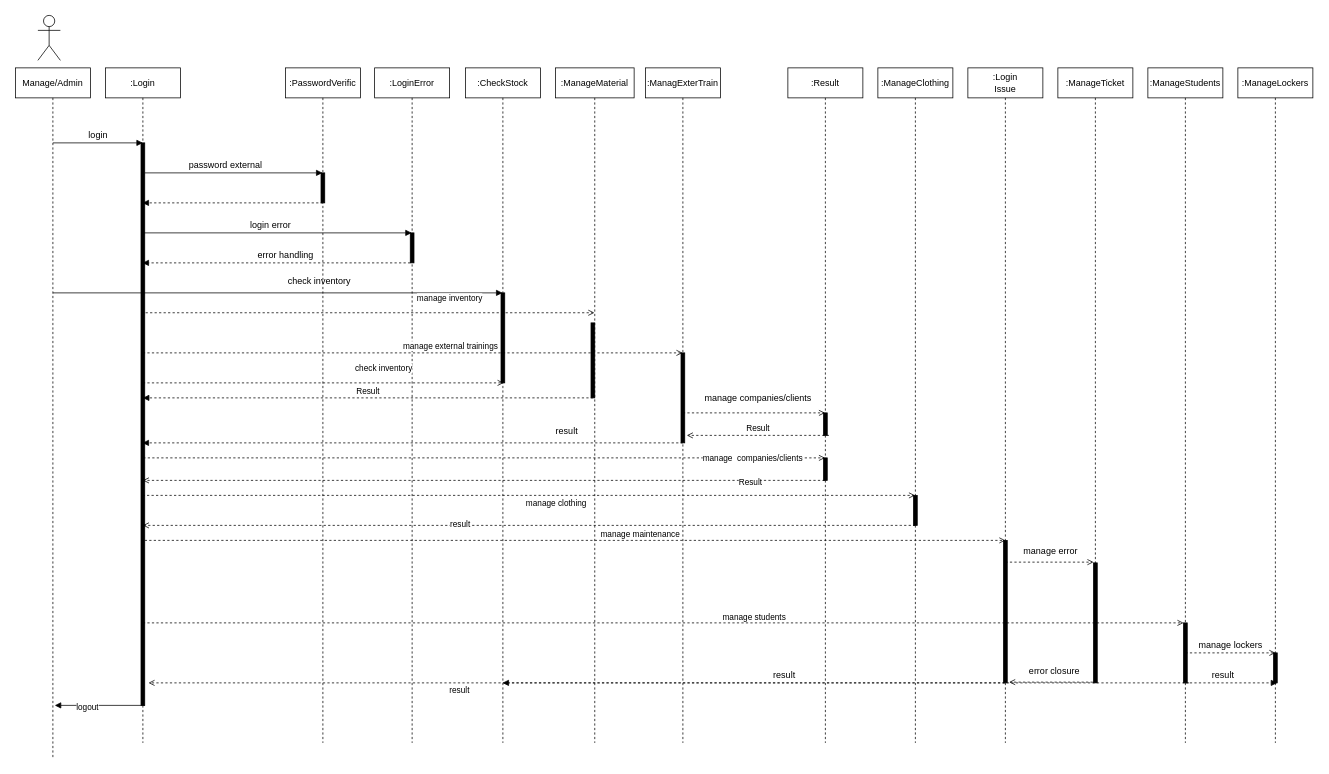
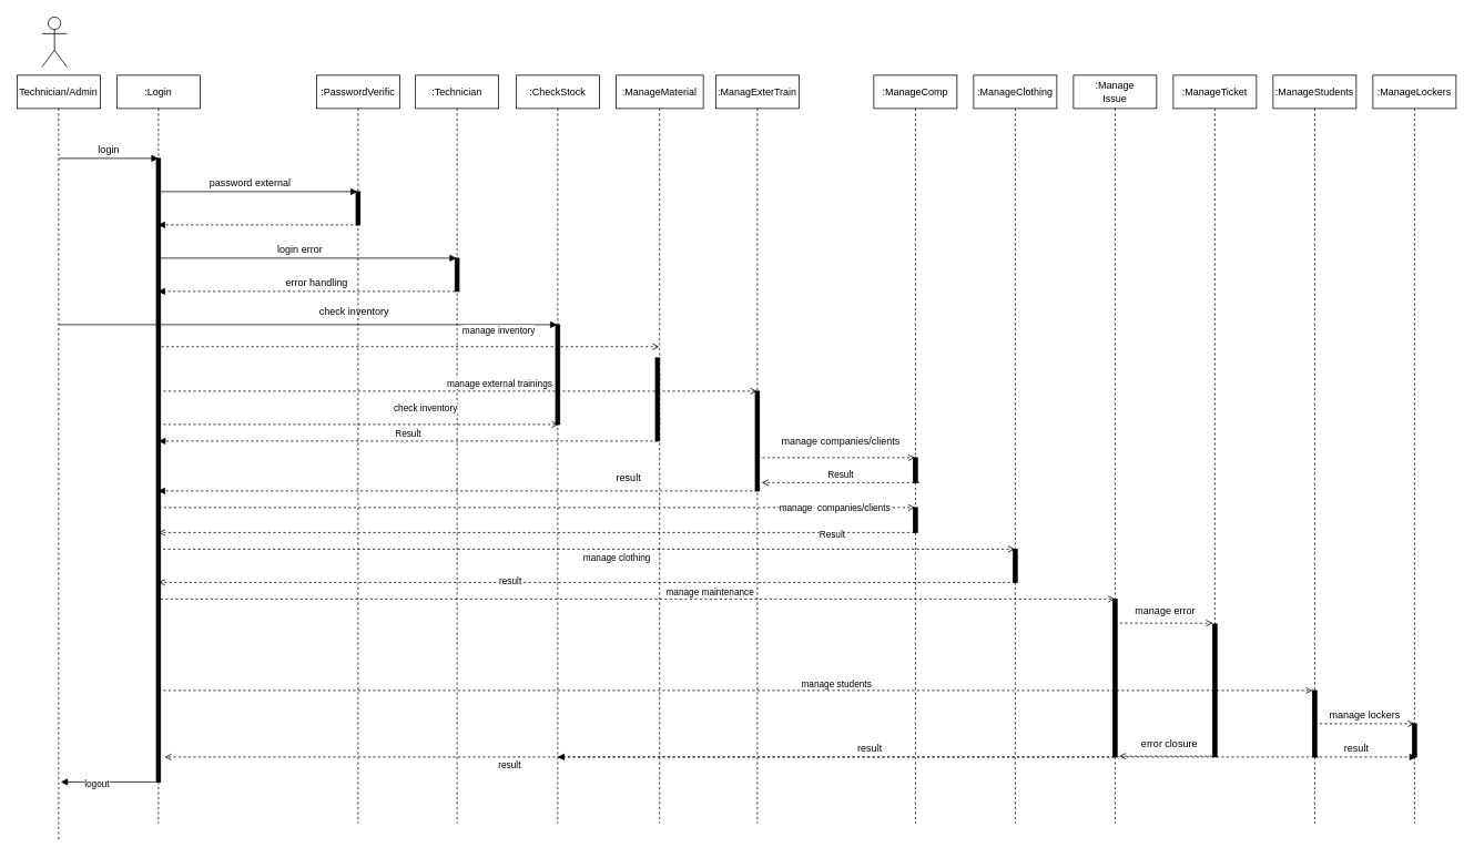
  <mxCell id="0" />
  <mxCell id="1" parent="0" />
  <mxCell id="2" value="" style="shape=umlActor;verticalLabelPosition=bottom;verticalAlign=top;html=1;" parent="1" vertex="1"><mxGeometry x="50" y="20" width="30" height="60" as="geometry" /></mxCell>
  <mxCell id="3" value=":Login" style="shape=umlLifeline;perimeter=lifelinePerimeter;whiteSpace=wrap;html=1;container=1;collapsible=0;recursiveResize=0;outlineConnect=0;" parent="1" vertex="1"><mxGeometry x="140" y="90" width="100" height="900" as="geometry" /></mxCell>
  <mxCell id="4" value="" style="html=1;points=[];perimeter=orthogonalPerimeter;fillColor=strokeColor;" parent="3" vertex="1"><mxGeometry x="47.5" y="100" width="5" height="750" as="geometry" /></mxCell>
  <mxCell id="5" value="" style="html=1;verticalAlign=bottom;labelBackgroundColor=none;endArrow=block;endFill=1;" parent="3" edge="1"><mxGeometry width="160" relative="1" as="geometry"><mxPoint x="-70" y="100" as="sourcePoint" /><mxPoint x="50" y="100" as="targetPoint" /></mxGeometry></mxCell>
  <mxCell id="6" value="" style="html=1;verticalAlign=bottom;labelBackgroundColor=none;endArrow=block;endFill=1;" parent="3" target="10" edge="1"><mxGeometry width="160" relative="1" as="geometry"><mxPoint x="52.5" y="140" as="sourcePoint" /><mxPoint x="212.5" y="140" as="targetPoint" /></mxGeometry></mxCell>
  <mxCell id="7" value="" style="html=1;verticalAlign=bottom;labelBackgroundColor=none;endArrow=block;endFill=1;" parent="3" target="16" edge="1"><mxGeometry width="160" relative="1" as="geometry"><mxPoint x="-70" y="300" as="sourcePoint" /><mxPoint x="90" y="300" as="targetPoint" /></mxGeometry></mxCell>
  <mxCell id="8" value="" style="html=1;verticalAlign=bottom;labelBackgroundColor=none;endArrow=block;endFill=1;" parent="3" edge="1"><mxGeometry width="160" relative="1" as="geometry"><mxPoint x="52.5" y="850" as="sourcePoint" /><mxPoint x="-67.5" y="850" as="targetPoint" /></mxGeometry></mxCell>
  <mxCell id="9" value="logout" style="edgeLabel;html=1;align=center;verticalAlign=middle;resizable=0;points=[];" parent="8" vertex="1" connectable="0"><mxGeometry x="0.282" y="2" relative="1" as="geometry"><mxPoint as="offset" /></mxGeometry></mxCell>
  <mxCell id="10" value=":PasswordVerific" style="shape=umlLifeline;perimeter=lifelinePerimeter;whiteSpace=wrap;html=1;container=1;collapsible=0;recursiveResize=0;outlineConnect=0;" parent="1" vertex="1"><mxGeometry x="380" y="90" width="100" height="900" as="geometry" /></mxCell>
  <mxCell id="11" value="" style="html=1;points=[];perimeter=orthogonalPerimeter;fillColor=strokeColor;" parent="10" vertex="1"><mxGeometry x="47.5" y="140" width="5" height="40" as="geometry" /></mxCell>
  <mxCell id="12" value="" style="html=1;verticalAlign=bottom;labelBackgroundColor=none;endArrow=block;endFill=1;dashed=1;" parent="10" target="3" edge="1"><mxGeometry width="160" relative="1" as="geometry"><mxPoint x="166.5" y="260" as="sourcePoint" /><mxPoint x="-74" y="260" as="targetPoint" /></mxGeometry></mxCell>
  <mxCell id="13" value="check inventory" style="text;html=1;align=center;verticalAlign=middle;resizable=0;points=[];autosize=1;strokeColor=none;fillColor=none;" parent="10" vertex="1"><mxGeometry x="-10" y="270" width="110" height="30" as="geometry" /></mxCell>
- <mxCell id="14" value=":LoginError" style="shape=umlLifeline;perimeter=lifelinePerimeter;whiteSpace=wrap;html=1;container=1;collapsible=0;recursiveResize=0;outlineConnect=0;" parent="1" vertex="1"><mxGeometry x="499" y="90" width="100" height="900" as="geometry" /></mxCell>
+ <mxCell id="14" value=":Technician" style="shape=umlLifeline;perimeter=lifelinePerimeter;whiteSpace=wrap;html=1;container=1;collapsible=0;recursiveResize=0;outlineConnect=0;" parent="1" vertex="1"><mxGeometry x="499" y="90" width="100" height="900" as="geometry" /></mxCell>
  <mxCell id="15" value="" style="html=1;points=[];perimeter=orthogonalPerimeter;fillColor=strokeColor;" parent="14" vertex="1"><mxGeometry x="47.5" y="220" width="5" height="40" as="geometry" /></mxCell>
  <mxCell id="16" value=":CheckStock" style="shape=umlLifeline;perimeter=lifelinePerimeter;whiteSpace=wrap;html=1;container=1;collapsible=0;recursiveResize=0;outlineConnect=0;" parent="1" vertex="1"><mxGeometry x="620" y="90" width="100" height="900" as="geometry" /></mxCell>
  <mxCell id="17" value="" style="html=1;points=[];perimeter=orthogonalPerimeter;fillColor=strokeColor;" parent="16" vertex="1"><mxGeometry x="47.5" y="300" width="5" height="120" as="geometry" /></mxCell>
  <mxCell id="18" value="Result" style="html=1;verticalAlign=bottom;labelBackgroundColor=none;endArrow=block;endFill=1;dashed=1;" parent="16" edge="1"><mxGeometry width="160" relative="1" as="geometry"><mxPoint x="170.25" y="440" as="sourcePoint" /><mxPoint x="-430" y="440" as="targetPoint" /></mxGeometry></mxCell>
  <mxCell id="19" value=":ManageMaterial" style="shape=umlLifeline;perimeter=lifelinePerimeter;whiteSpace=wrap;html=1;container=1;collapsible=0;recursiveResize=0;outlineConnect=0;" parent="1" vertex="1"><mxGeometry x="740" y="90" width="105" height="900" as="geometry" /></mxCell>
  <mxCell id="20" value="" style="html=1;points=[];perimeter=orthogonalPerimeter;fillColor=strokeColor;" parent="19" vertex="1"><mxGeometry x="47.5" y="340" width="5" height="100" as="geometry" /></mxCell>
  <mxCell id="21" value="result" style="text;html=1;align=center;verticalAlign=middle;resizable=0;points=[];autosize=1;strokeColor=none;fillColor=none;" parent="19" vertex="1"><mxGeometry x="-10" y="470" width="50" height="30" as="geometry" /></mxCell>
  <mxCell id="22" value=":ManagExterTrain" style="shape=umlLifeline;perimeter=lifelinePerimeter;whiteSpace=wrap;html=1;container=1;collapsible=0;recursiveResize=0;outlineConnect=0;" parent="1" vertex="1"><mxGeometry x="860" y="90" width="100" height="900" as="geometry" /></mxCell>
  <mxCell id="23" value="" style="html=1;points=[];perimeter=orthogonalPerimeter;fillColor=strokeColor;" parent="22" vertex="1"><mxGeometry x="47.5" y="380" width="5" height="120" as="geometry" /></mxCell>
- <mxCell id="24" value=":Result" style="shape=umlLifeline;perimeter=lifelinePerimeter;whiteSpace=wrap;html=1;container=1;collapsible=0;recursiveResize=0;outlineConnect=0;" parent="1" vertex="1"><mxGeometry x="1050" y="90" width="100" height="900" as="geometry" /></mxCell>
+ <mxCell id="24" value=":ManageComp" style="shape=umlLifeline;perimeter=lifelinePerimeter;whiteSpace=wrap;html=1;container=1;collapsible=0;recursiveResize=0;outlineConnect=0;" parent="1" vertex="1"><mxGeometry x="1050" y="90" width="100" height="900" as="geometry" /></mxCell>
  <mxCell id="25" value="" style="html=1;points=[];perimeter=orthogonalPerimeter;fillColor=strokeColor;" parent="24" vertex="1"><mxGeometry x="47.5" y="460" width="5" height="30" as="geometry" /></mxCell>
  <mxCell id="26" value="Result" style="html=1;verticalAlign=bottom;labelBackgroundColor=none;endArrow=open;endFill=0;dashed=1;" parent="24" edge="1"><mxGeometry width="160" relative="1" as="geometry"><mxPoint x="54.75" y="490" as="sourcePoint" /><mxPoint x="-134.75" y="490" as="targetPoint" /></mxGeometry></mxCell>
  <mxCell id="27" value="" style="html=1;points=[];perimeter=orthogonalPerimeter;fillColor=strokeColor;" parent="24" vertex="1"><mxGeometry x="47.5" y="520" width="5" height="30" as="geometry" /></mxCell>
  <mxCell id="28" value=":ManageClothing" style="shape=umlLifeline;perimeter=lifelinePerimeter;whiteSpace=wrap;html=1;container=1;collapsible=0;recursiveResize=0;outlineConnect=0;" parent="1" vertex="1"><mxGeometry x="1170" y="90" width="100" height="900" as="geometry" /></mxCell>
  <mxCell id="29" value="" style="html=1;points=[];perimeter=orthogonalPerimeter;fillColor=strokeColor;" parent="28" vertex="1"><mxGeometry x="47.5" y="570" width="5" height="40" as="geometry" /></mxCell>
  <mxCell id="30" value="" style="html=1;verticalAlign=bottom;labelBackgroundColor=none;endArrow=open;endFill=0;dashed=1;" parent="28" edge="1"><mxGeometry width="160" relative="1" as="geometry"><mxPoint x="-977.5" y="630" as="sourcePoint" /><mxPoint x="170" y="630" as="targetPoint" /></mxGeometry></mxCell>
  <mxCell id="31" value="manage maintenance" style="edgeLabel;html=1;align=center;verticalAlign=middle;resizable=0;points=[];" parent="30" vertex="1" connectable="0"><mxGeometry x="0.289" y="9" relative="1" as="geometry"><mxPoint x="-80" as="offset" /></mxGeometry></mxCell>
- <mxCell id="32" value=":Login&lt;br&gt;Issue" style="shape=umlLifeline;perimeter=lifelinePerimeter;whiteSpace=wrap;html=1;container=1;collapsible=0;recursiveResize=0;outlineConnect=0;" parent="1" vertex="1"><mxGeometry x="1290" y="90" width="100" height="900" as="geometry" /></mxCell>
+ <mxCell id="32" value=":Manage&lt;br&gt;Issue" style="shape=umlLifeline;perimeter=lifelinePerimeter;whiteSpace=wrap;html=1;container=1;collapsible=0;recursiveResize=0;outlineConnect=0;" parent="1" vertex="1"><mxGeometry x="1290" y="90" width="100" height="900" as="geometry" /></mxCell>
  <mxCell id="33" value="" style="html=1;points=[];perimeter=orthogonalPerimeter;fillColor=strokeColor;" parent="32" vertex="1"><mxGeometry x="47.5" y="630" width="5" height="190" as="geometry" /></mxCell>
  <mxCell id="34" value="" style="html=1;verticalAlign=bottom;labelBackgroundColor=none;endArrow=open;endFill=0;dashed=1;" parent="32" edge="1"><mxGeometry width="160" relative="1" as="geometry"><mxPoint x="50" y="659" as="sourcePoint" /><mxPoint x="167.5" y="659" as="targetPoint" /></mxGeometry></mxCell>
  <mxCell id="35" value=":ManageTicket" style="shape=umlLifeline;perimeter=lifelinePerimeter;whiteSpace=wrap;html=1;container=1;collapsible=0;recursiveResize=0;outlineConnect=0;" parent="1" vertex="1"><mxGeometry x="1410" y="90" width="100" height="820" as="geometry" /></mxCell>
  <mxCell id="36" value="" style="html=1;points=[];perimeter=orthogonalPerimeter;fillColor=strokeColor;" parent="35" vertex="1"><mxGeometry x="47.5" y="660" width="5" height="160" as="geometry" /></mxCell>
  <mxCell id="37" value="" style="html=1;verticalAlign=bottom;labelBackgroundColor=none;endArrow=open;endFill=0;dashed=1;" parent="35" edge="1"><mxGeometry width="160" relative="1" as="geometry"><mxPoint x="-1220" y="740" as="sourcePoint" /><mxPoint x="167.5" y="740" as="targetPoint" /></mxGeometry></mxCell>
  <mxCell id="38" value="manage students" style="edgeLabel;html=1;align=center;verticalAlign=middle;resizable=0;points=[];" parent="37" vertex="1" connectable="0"><mxGeometry x="0.289" y="9" relative="1" as="geometry"><mxPoint x="-80" as="offset" /></mxGeometry></mxCell>
  <mxCell id="39" value="" style="html=1;verticalAlign=bottom;labelBackgroundColor=none;endArrow=open;endFill=0;dashed=1;" parent="35" edge="1"><mxGeometry width="160" relative="1" as="geometry"><mxPoint x="52.5" y="819" as="sourcePoint" /><mxPoint x="-65" y="819" as="targetPoint" /></mxGeometry></mxCell>
  <mxCell id="40" value="error closure" style="text;html=1;align=center;verticalAlign=middle;resizable=0;points=[];autosize=1;strokeColor=none;fillColor=none;" parent="35" vertex="1"><mxGeometry x="-50" y="790" width="90" height="30" as="geometry" /></mxCell>
  <mxCell id="41" value=":ManageStudents" style="shape=umlLifeline;perimeter=lifelinePerimeter;whiteSpace=wrap;html=1;container=1;collapsible=0;recursiveResize=0;outlineConnect=0;" parent="1" vertex="1"><mxGeometry x="1530" y="90" width="100" height="900" as="geometry" /></mxCell>
  <mxCell id="42" value="" style="html=1;points=[];perimeter=orthogonalPerimeter;fillColor=strokeColor;" parent="41" vertex="1"><mxGeometry x="47.5" y="740" width="5" height="80" as="geometry" /></mxCell>
  <mxCell id="43" value=":ManageLockers" style="shape=umlLifeline;perimeter=lifelinePerimeter;whiteSpace=wrap;html=1;container=1;collapsible=0;recursiveResize=0;outlineConnect=0;" parent="1" vertex="1"><mxGeometry x="1650" y="90" width="100" height="900" as="geometry" /></mxCell>
  <mxCell id="44" value="" style="html=1;points=[];perimeter=orthogonalPerimeter;fillColor=strokeColor;" parent="43" vertex="1"><mxGeometry x="47.5" y="780" width="5" height="40" as="geometry" /></mxCell>
- <mxCell id="45" value="&lt;span style=&quot;&quot;&gt;Manage/Admin&lt;/span&gt;" style="shape=umlLifeline;perimeter=lifelinePerimeter;whiteSpace=wrap;html=1;container=1;collapsible=0;recursiveResize=0;outlineConnect=0;" parent="1" vertex="1"><mxGeometry x="20" y="90" width="100" height="920" as="geometry" /></mxCell>
+ <mxCell id="45" value="&lt;span style=&quot;&quot;&gt;Technician/Admin&lt;/span&gt;" style="shape=umlLifeline;perimeter=lifelinePerimeter;whiteSpace=wrap;html=1;container=1;collapsible=0;recursiveResize=0;outlineConnect=0;" parent="1" vertex="1"><mxGeometry x="20" y="90" width="100" height="920" as="geometry" /></mxCell>
  <mxCell id="46" value="login" style="text;html=1;align=center;verticalAlign=middle;resizable=0;points=[];autosize=1;strokeColor=none;fillColor=none;" parent="1" vertex="1"><mxGeometry x="105" y="165" width="50" height="30" as="geometry" /></mxCell>
  <mxCell id="47" value="password external" style="text;html=1;align=center;verticalAlign=middle;resizable=0;points=[];autosize=1;strokeColor=none;fillColor=none;" parent="1" vertex="1"><mxGeometry x="230" y="205" width="140" height="30" as="geometry" /></mxCell>
  <mxCell id="48" value="" style="html=1;verticalAlign=bottom;labelBackgroundColor=none;endArrow=block;endFill=1;dashed=1;" parent="1" target="3" edge="1"><mxGeometry width="160" relative="1" as="geometry"><mxPoint x="430" y="270" as="sourcePoint" /><mxPoint x="270" y="270" as="targetPoint" /></mxGeometry></mxCell>
  <mxCell id="49" value="" style="html=1;verticalAlign=bottom;labelBackgroundColor=none;endArrow=block;endFill=1;" parent="1" target="14" edge="1"><mxGeometry width="160" relative="1" as="geometry"><mxPoint x="190" y="310" as="sourcePoint" /><mxPoint x="350" y="310" as="targetPoint" /></mxGeometry></mxCell>
  <mxCell id="50" value="login error" style="text;html=1;align=center;verticalAlign=middle;resizable=0;points=[];autosize=1;strokeColor=none;fillColor=none;" parent="1" vertex="1"><mxGeometry x="320" y="285" width="80" height="30" as="geometry" /></mxCell>
  <mxCell id="51" value="error handling" style="text;html=1;align=center;verticalAlign=middle;resizable=0;points=[];autosize=1;strokeColor=none;fillColor=none;" parent="1" vertex="1"><mxGeometry x="330" y="325" width="100" height="30" as="geometry" /></mxCell>
  <mxCell id="52" value="" style="html=1;verticalAlign=bottom;labelBackgroundColor=none;endArrow=open;endFill=0;dashed=1;" parent="1" target="22" edge="1"><mxGeometry width="160" relative="1" as="geometry"><mxPoint x="190" y="470" as="sourcePoint" /><mxPoint x="791" y="470" as="targetPoint" /></mxGeometry></mxCell>
  <mxCell id="53" value="manage external trainings" style="edgeLabel;html=1;align=center;verticalAlign=middle;resizable=0;points=[];" parent="52" vertex="1" connectable="0"><mxGeometry x="-0.924" y="7" relative="1" as="geometry"><mxPoint x="382" y="-3" as="offset" /></mxGeometry></mxCell>
  <mxCell id="54" value="" style="html=1;verticalAlign=bottom;labelBackgroundColor=none;endArrow=open;endFill=0;dashed=1;" parent="1" edge="1"><mxGeometry width="160" relative="1" as="geometry"><mxPoint x="190" y="510" as="sourcePoint" /><mxPoint x="671" y="510" as="targetPoint" /></mxGeometry></mxCell>
  <mxCell id="55" value="check inventory" style="edgeLabel;html=1;align=center;verticalAlign=middle;resizable=0;points=[];" parent="54" vertex="1" connectable="0"><mxGeometry x="-0.924" y="7" relative="1" as="geometry"><mxPoint x="302" y="-13" as="offset" /></mxGeometry></mxCell>
  <mxCell id="56" value="" style="html=1;verticalAlign=bottom;labelBackgroundColor=none;endArrow=block;endFill=1;dashed=1;" parent="1" target="3" edge="1"><mxGeometry width="160" relative="1" as="geometry"><mxPoint x="910" y="590" as="sourcePoint" /><mxPoint x="750" y="590" as="targetPoint" /></mxGeometry></mxCell>
  <mxCell id="57" value="" style="html=1;verticalAlign=bottom;labelBackgroundColor=none;endArrow=open;endFill=0;dashed=1;" parent="1" target="24" edge="1"><mxGeometry width="160" relative="1" as="geometry"><mxPoint x="910" y="550" as="sourcePoint" /><mxPoint x="1070" y="550" as="targetPoint" /></mxGeometry></mxCell>
  <mxCell id="58" value="manage companies/clients" style="text;html=1;align=center;verticalAlign=middle;resizable=0;points=[];autosize=1;strokeColor=none;fillColor=none;" parent="1" vertex="1"><mxGeometry x="925" y="515" width="170" height="30" as="geometry" /></mxCell>
  <mxCell id="59" value="" style="html=1;verticalAlign=bottom;labelBackgroundColor=none;endArrow=open;endFill=0;dashed=1;" parent="1" source="3" target="28" edge="1"><mxGeometry width="160" relative="1" as="geometry"><mxPoint x="1030" y="630" as="sourcePoint" /><mxPoint x="1219.5" y="630" as="targetPoint" /><Array as="points"><mxPoint x="1190" y="660" /></Array></mxGeometry></mxCell>
  <mxCell id="60" value="manage clothing" style="edgeLabel;html=1;align=center;verticalAlign=middle;resizable=0;points=[];" parent="59" vertex="1" connectable="0"><mxGeometry x="0.289" y="9" relative="1" as="geometry"><mxPoint x="-113" y="19" as="offset" /></mxGeometry></mxCell>
  <mxCell id="61" value="manage error" style="text;html=1;align=center;verticalAlign=middle;resizable=0;points=[];autosize=1;strokeColor=none;fillColor=none;" parent="1" vertex="1"><mxGeometry x="1350" y="720" width="100" height="30" as="geometry" /></mxCell>
  <mxCell id="62" value="" style="html=1;verticalAlign=bottom;labelBackgroundColor=none;endArrow=block;endFill=1;dashed=1;exitX=0.34;exitY=1;exitDx=0;exitDy=0;exitPerimeter=0;" parent="1" source="33" target="16" edge="1"><mxGeometry width="160" relative="1" as="geometry"><mxPoint x="1340" y="790" as="sourcePoint" /><mxPoint x="1180" y="790" as="targetPoint" /><Array as="points"><mxPoint x="1260" y="910" /></Array></mxGeometry></mxCell>
  <mxCell id="63" value="result" style="text;html=1;align=center;verticalAlign=middle;resizable=0;points=[];autosize=1;strokeColor=none;fillColor=none;" parent="1" vertex="1"><mxGeometry x="1020" y="885" width="50" height="30" as="geometry" /></mxCell>
  <mxCell id="64" value="" style="html=1;verticalAlign=bottom;labelBackgroundColor=none;endArrow=open;endFill=0;dashed=1;" parent="1" edge="1"><mxGeometry width="160" relative="1" as="geometry"><mxPoint x="1580" y="870" as="sourcePoint" /><mxPoint x="1700" y="870" as="targetPoint" /></mxGeometry></mxCell>
  <mxCell id="65" value="manage lockers" style="text;html=1;align=center;verticalAlign=middle;resizable=0;points=[];autosize=1;strokeColor=none;fillColor=none;" parent="1" vertex="1"><mxGeometry x="1585" y="845" width="110" height="30" as="geometry" /></mxCell>
  <mxCell id="66" value="" style="html=1;verticalAlign=bottom;labelBackgroundColor=none;endArrow=block;endFill=1;dashed=1;" parent="1" edge="1"><mxGeometry width="160" relative="1" as="geometry"><mxPoint x="1580" y="910" as="sourcePoint" /><mxPoint x="1702.5" y="910" as="targetPoint" /></mxGeometry></mxCell>
  <mxCell id="67" value="result" style="text;html=1;align=center;verticalAlign=middle;resizable=0;points=[];autosize=1;strokeColor=none;fillColor=none;" parent="1" vertex="1"><mxGeometry x="1605" y="885" width="50" height="30" as="geometry" /></mxCell>
  <mxCell id="68" value="" style="html=1;verticalAlign=bottom;labelBackgroundColor=none;endArrow=open;endFill=0;dashed=1;exitX=1.22;exitY=0.302;exitDx=0;exitDy=0;exitPerimeter=0;" parent="1" source="4" target="19" edge="1"><mxGeometry width="160" relative="1" as="geometry"><mxPoint x="70" y="430" as="sourcePoint" /><mxPoint x="230" y="430" as="targetPoint" /></mxGeometry></mxCell>
  <mxCell id="69" value="manage inventory" style="edgeLabel;html=1;align=center;verticalAlign=middle;resizable=0;points=[];" parent="68" vertex="1" connectable="0"><mxGeometry x="-0.924" y="7" relative="1" as="geometry"><mxPoint x="382" y="-13" as="offset" /></mxGeometry></mxCell>
  <mxCell id="70" value="" style="html=1;verticalAlign=bottom;labelBackgroundColor=none;endArrow=open;endFill=0;dashed=1;" parent="1" target="24" edge="1"><mxGeometry width="160" relative="1" as="geometry"><mxPoint x="190.5" y="610" as="sourcePoint" /><mxPoint x="380" y="610" as="targetPoint" /></mxGeometry></mxCell>
  <mxCell id="71" value="manage&amp;nbsp; companies/clients" style="edgeLabel;html=1;align=center;verticalAlign=middle;resizable=0;points=[];" parent="70" vertex="1" connectable="0"><mxGeometry x="0.786" y="1" relative="1" as="geometry"><mxPoint as="offset" /></mxGeometry></mxCell>
  <mxCell id="72" value="" style="html=1;verticalAlign=bottom;labelBackgroundColor=none;endArrow=open;endFill=0;dashed=1;" parent="1" edge="1"><mxGeometry width="160" relative="1" as="geometry"><mxPoint x="1099" y="640" as="sourcePoint" /><mxPoint x="190" y="640" as="targetPoint" /></mxGeometry></mxCell>
  <mxCell id="73" value="Result" style="edgeLabel;html=1;align=center;verticalAlign=middle;resizable=0;points=[];" parent="72" vertex="1" connectable="0"><mxGeometry x="-0.779" y="2" relative="1" as="geometry"><mxPoint as="offset" /></mxGeometry></mxCell>
  <mxCell id="74" value="" style="html=1;verticalAlign=bottom;labelBackgroundColor=none;endArrow=open;endFill=0;dashed=1;" parent="1" edge="1"><mxGeometry width="160" relative="1" as="geometry"><mxPoint x="1220" y="700" as="sourcePoint" /><mxPoint x="190" y="700" as="targetPoint" /><Array as="points"><mxPoint x="1190.5" y="700" /></Array></mxGeometry></mxCell>
  <mxCell id="75" value="result" style="edgeLabel;html=1;align=center;verticalAlign=middle;resizable=0;points=[];" parent="74" vertex="1" connectable="0"><mxGeometry x="0.181" y="-2" relative="1" as="geometry"><mxPoint as="offset" /></mxGeometry></mxCell>
  <mxCell id="76" value="" style="html=1;verticalAlign=bottom;labelBackgroundColor=none;endArrow=open;endFill=0;dashed=1;" parent="1" edge="1"><mxGeometry width="160" relative="1" as="geometry"><mxPoint x="1585" y="910" as="sourcePoint" /><mxPoint x="197.5" y="910" as="targetPoint" /></mxGeometry></mxCell>
  <mxCell id="77" value="result" style="edgeLabel;html=1;align=center;verticalAlign=middle;resizable=0;points=[];" parent="76" vertex="1" connectable="0"><mxGeometry x="0.289" y="9" relative="1" as="geometry"><mxPoint x="-80" as="offset" /></mxGeometry></mxCell>
